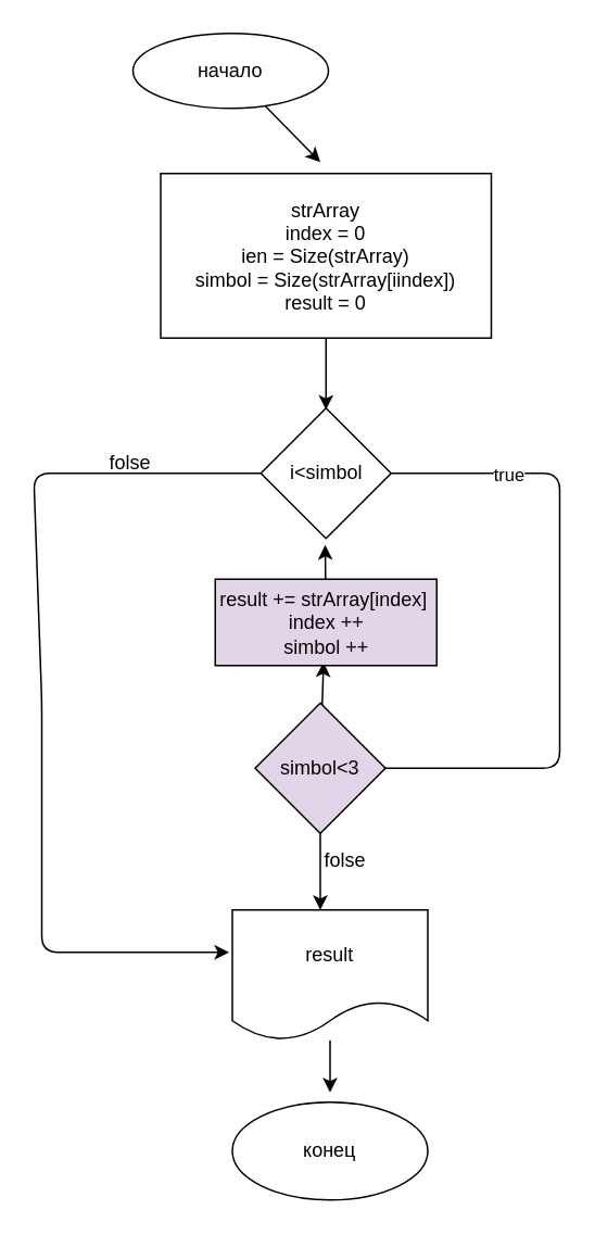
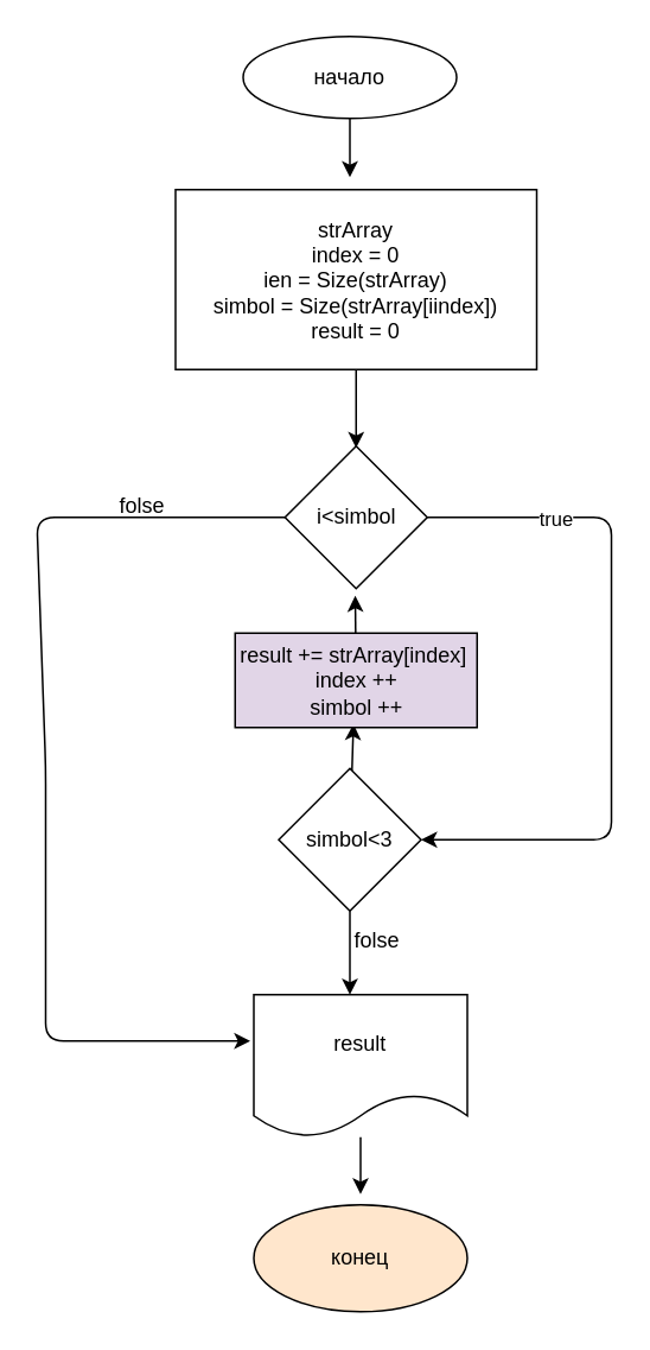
  <mxCell id="0" />
  <mxCell id="1" parent="0" />
  <mxCell id="2" style="edgeStyle=none;html=1;" edge="1" parent="1" source="3"><mxGeometry relative="1" as="geometry"><mxPoint x="196" y="99" as="targetPoint" /></mxGeometry></mxCell>
- <mxCell id="3" value="начало" style="ellipse;whiteSpace=wrap;html=1;" vertex="1" parent="1"><mxGeometry x="81" y="20" width="120" height="46" as="geometry" /></mxCell>
+ <mxCell id="3" value="начало" style="ellipse;whiteSpace=wrap;html=1;" vertex="1" parent="1"><mxGeometry x="136" y="20" width="120" height="46" as="geometry" /></mxCell>
  <mxCell id="4" style="edgeStyle=none;html=1;" edge="1" parent="1" source="5"><mxGeometry relative="1" as="geometry"><mxPoint x="199.5" y="251" as="targetPoint" /></mxGeometry></mxCell>
  <mxCell id="5" value="strArray&lt;br&gt;index = 0&lt;br&gt;ien = Size(strArray)&lt;br&gt;simbol = Size(strArray[iindex])&lt;br&gt;result = 0" style="rounded=0;whiteSpace=wrap;html=1;" vertex="1" parent="1"><mxGeometry x="98" y="106" width="203" height="101" as="geometry" /></mxCell>
- <mxCell id="6" style="edgeStyle=none;html=1;entryX=1;entryY=0.5;entryDx=0;entryDy=0;endArrow=none;" edge="1" parent="1" source="8" target="11"><mxGeometry relative="1" as="geometry"><mxPoint x="286" y="479" as="targetPoint" /><Array as="points"><mxPoint x="343" y="290" /><mxPoint x="343" y="389" /><mxPoint x="343" y="471" /></Array></mxGeometry></mxCell>
+ <mxCell id="6" style="edgeStyle=none;html=1;entryX=1;entryY=0.5;entryDx=0;entryDy=0;" edge="1" parent="1" source="8" target="11"><mxGeometry relative="1" as="geometry"><mxPoint x="286" y="479" as="targetPoint" /><Array as="points"><mxPoint x="343" y="290" /><mxPoint x="343" y="389" /><mxPoint x="343" y="471" /></Array></mxGeometry></mxCell>
  <mxCell id="7" style="edgeStyle=none;html=1;" edge="1" parent="1" source="8"><mxGeometry relative="1" as="geometry"><mxPoint x="140" y="584" as="targetPoint" /><Array as="points"><mxPoint x="20" y="290" /><mxPoint x="25" y="430" /><mxPoint x="25" y="584" /></Array></mxGeometry></mxCell>
  <mxCell id="8" value="i&amp;lt;simbol" style="rhombus;whiteSpace=wrap;html=1;" vertex="1" parent="1"><mxGeometry x="159.5" y="250" width="80" height="80" as="geometry" /></mxCell>
  <mxCell id="9" value="" style="edgeStyle=none;html=1;" edge="1" parent="1" source="11"><mxGeometry relative="1" as="geometry"><mxPoint x="198" y="406" as="targetPoint" /></mxGeometry></mxCell>
  <mxCell id="10" style="edgeStyle=none;html=1;" edge="1" parent="1" source="11"><mxGeometry relative="1" as="geometry"><mxPoint x="196" y="558" as="targetPoint" /></mxGeometry></mxCell>
- <mxCell id="11" value="simbol&amp;lt;3" style="rhombus;whiteSpace=wrap;html=1;fillColor=#e1d5e7;" vertex="1" parent="1"><mxGeometry x="156" y="431" width="80" height="80" as="geometry" /></mxCell>
+ <mxCell id="11" value="simbol&amp;lt;3" style="rhombus;whiteSpace=wrap;html=1;" vertex="1" parent="1"><mxGeometry x="156" y="431" width="80" height="80" as="geometry" /></mxCell>
  <mxCell id="12" style="edgeStyle=none;html=1;" edge="1" parent="1" source="13"><mxGeometry relative="1" as="geometry"><mxPoint x="199" y="334" as="targetPoint" /></mxGeometry></mxCell>
  <mxCell id="13" value="result += strArray[index]&amp;nbsp;&lt;br&gt;index ++&lt;br&gt;simbol ++&lt;br&gt;" style="rounded=0;whiteSpace=wrap;html=1;fillColor=#e1d5e7;" vertex="1" parent="1"><mxGeometry x="131.5" y="355" width="136" height="53" as="geometry" /></mxCell>
  <mxCell id="14" value="true" style="edgeLabel;html=1;align=center;verticalAlign=middle;resizable=0;points=[];" vertex="1" connectable="0" parent="1"><mxGeometry x="311" y="290" as="geometry" /></mxCell>
  <mxCell id="15" value="folse" style="text;html=1;align=center;verticalAlign=middle;resizable=0;points=[];autosize=1;strokeColor=none;fillColor=none;" vertex="1" parent="1"><mxGeometry x="61" y="275" width="35" height="18" as="geometry" /></mxCell>
  <mxCell id="16" value="folse" style="text;html=1;align=center;verticalAlign=middle;resizable=0;points=[];autosize=1;strokeColor=none;fillColor=none;" vertex="1" parent="1"><mxGeometry x="193" y="519" width="35" height="18" as="geometry" /></mxCell>
  <mxCell id="17" style="edgeStyle=none;html=1;" edge="1" parent="1" source="18"><mxGeometry relative="1" as="geometry"><mxPoint x="202" y="670" as="targetPoint" /></mxGeometry></mxCell>
  <mxCell id="18" value="result" style="shape=document;whiteSpace=wrap;html=1;boundedLbl=1;" vertex="1" parent="1"><mxGeometry x="142" y="558" width="120" height="80" as="geometry" /></mxCell>
- <mxCell id="19" value="конец" style="ellipse;whiteSpace=wrap;html=1;" vertex="1" parent="1"><mxGeometry x="142" y="676" width="120" height="60" as="geometry" /></mxCell>
+ <mxCell id="19" value="конец" style="ellipse;whiteSpace=wrap;html=1;fillColor=#ffe6cc;" vertex="1" parent="1"><mxGeometry x="142" y="676" width="120" height="60" as="geometry" /></mxCell>
